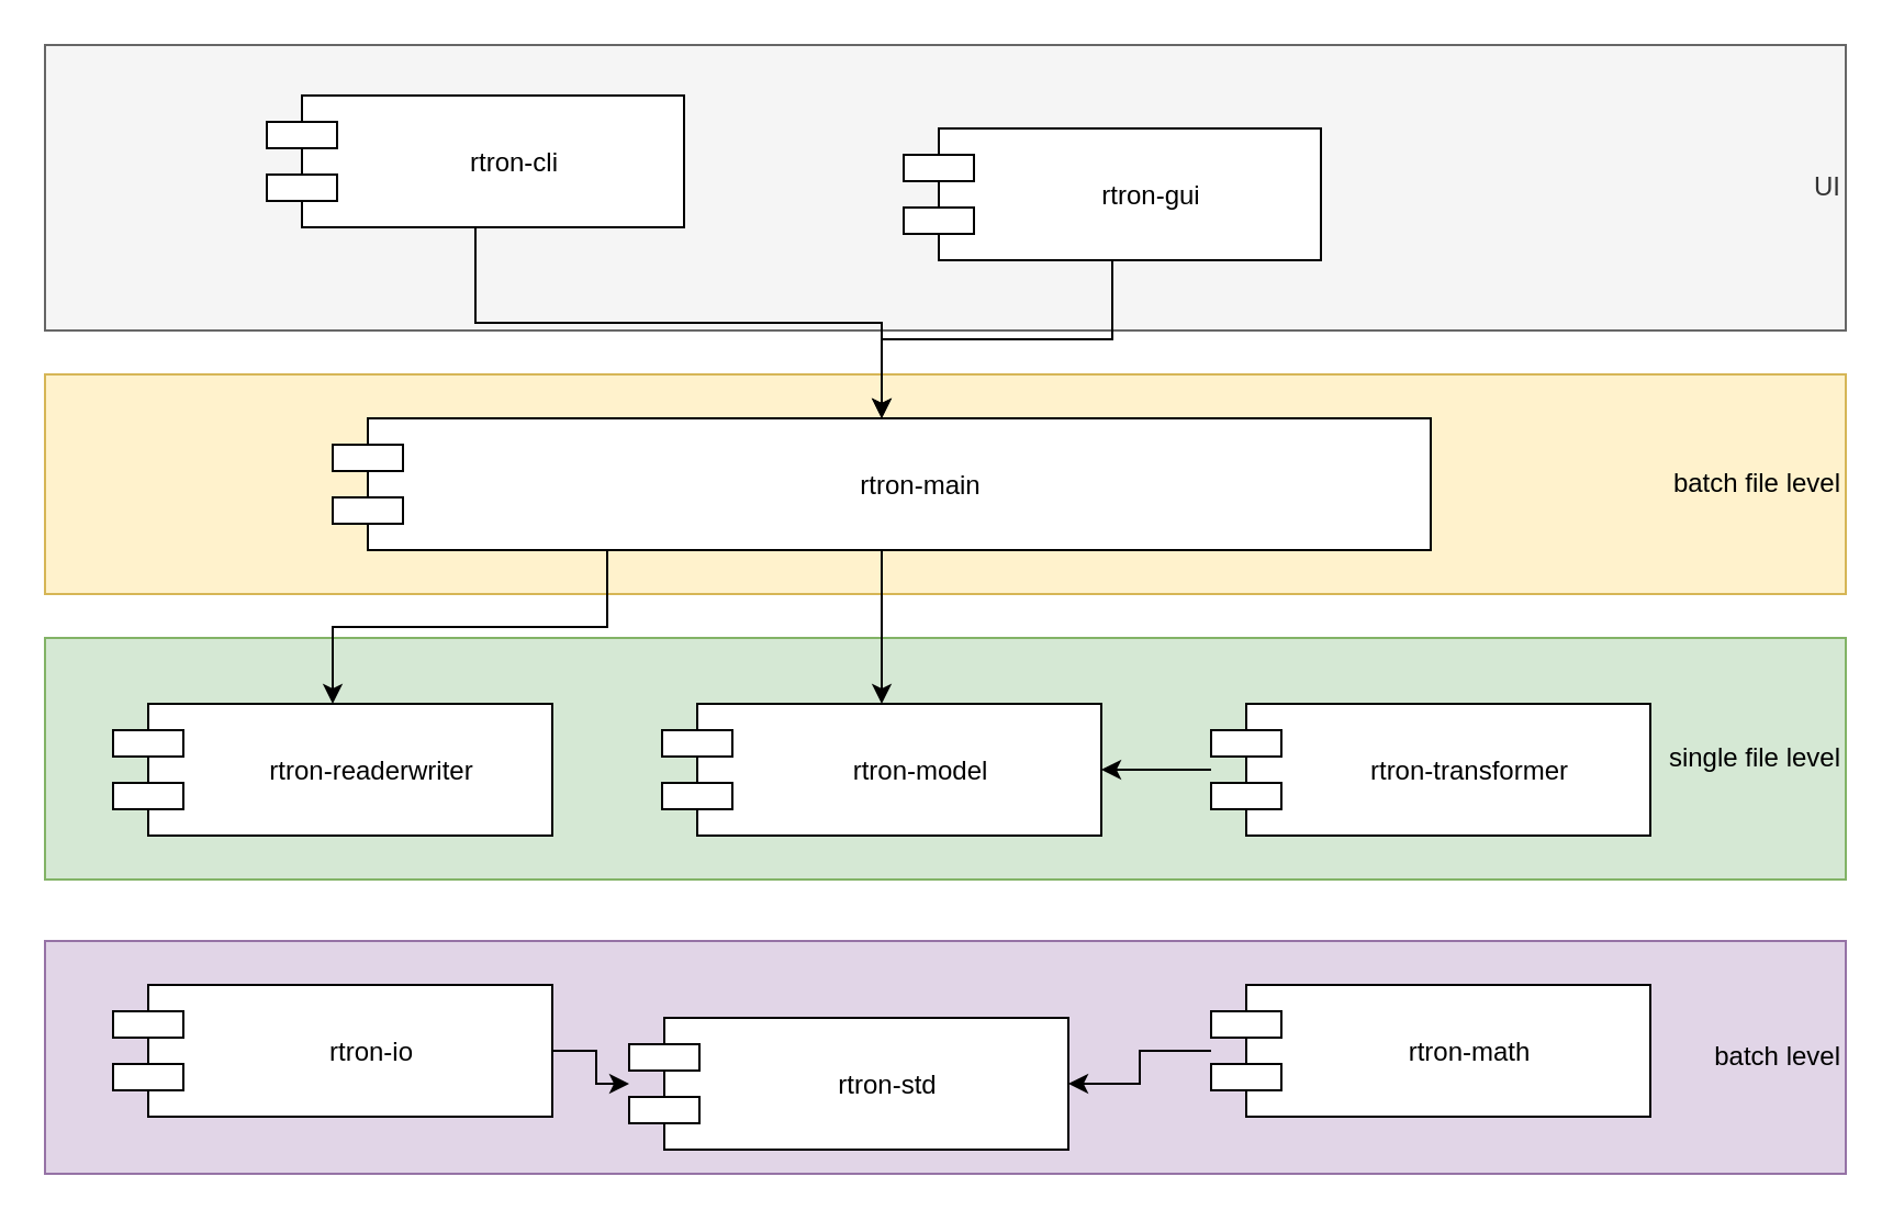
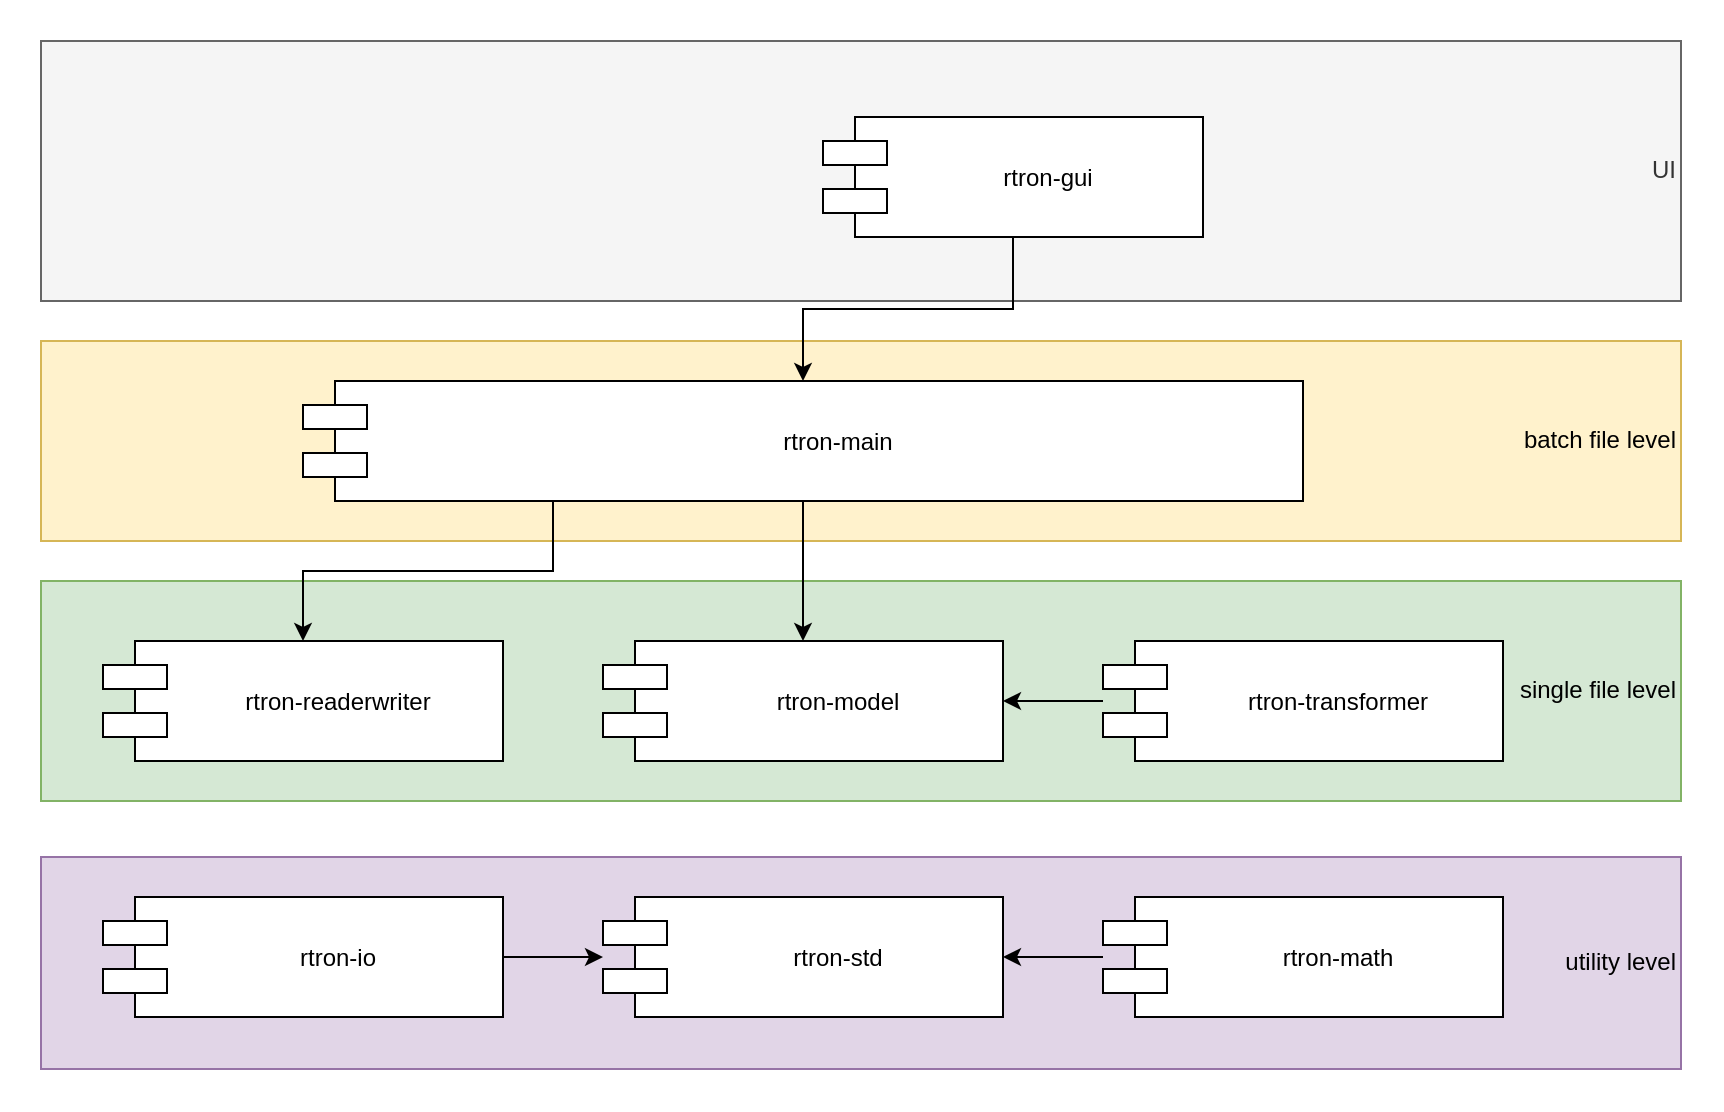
  <mxCell id="0" />
  <mxCell id="1" parent="0" />
- <mxCell id="2" value="batch level" style="rounded=0;whiteSpace=wrap;html=1;fillColor=#e1d5e7;strokeColor=#9673a6;align=right;" parent="1" vertex="1"><mxGeometry y="428" width="820" height="106" as="geometry" x="20" /></mxCell>
+ <mxCell id="2" value="utility level" style="rounded=0;whiteSpace=wrap;html=1;fillColor=#e1d5e7;strokeColor=#9673a6;align=right;" parent="1" vertex="1"><mxGeometry y="428" width="820" height="106" as="geometry" x="20" /></mxCell>
  <mxCell id="3" value="UI" style="rounded=0;whiteSpace=wrap;html=1;fillColor=#f5f5f5;strokeColor=#666666;align=right;fontColor=#333333;" parent="1" vertex="1"><mxGeometry width="820" height="130" as="geometry" x="20" y="20" /></mxCell>
  <mxCell id="4" value="batch file level" style="rounded=0;whiteSpace=wrap;html=1;fillColor=#fff2cc;strokeColor=#d6b656;align=right;" parent="1" vertex="1"><mxGeometry y="170" width="820" height="100" as="geometry" x="20" /></mxCell>
  <mxCell id="5" value="single file level" style="rounded=0;whiteSpace=wrap;html=1;fillColor=#d5e8d4;strokeColor=#82b366;align=right;" parent="1" vertex="1"><mxGeometry y="290" width="820" height="110" as="geometry" x="20" /></mxCell>
  <mxCell id="6" value="rtron-readerwriter" style="shape=component;align=center;spacingLeft=36;" parent="1" vertex="1"><mxGeometry x="51" y="320" width="200" height="60" as="geometry" /></mxCell>
  <mxCell id="7" value="rtron-model" style="shape=component;align=center;spacingLeft=36;fontStyle=0" parent="1" vertex="1"><mxGeometry x="301" y="320" width="200" height="60" as="geometry" /></mxCell>
  <mxCell id="8" style="edgeStyle=orthogonalEdgeStyle;rounded=0;orthogonalLoop=1;jettySize=auto;html=1;" edge="1" parent="1" source="9" target="14"><mxGeometry relative="1" as="geometry" /></mxCell>
  <mxCell id="9" value="rtron-math" style="shape=component;align=center;spacingLeft=36;" parent="1" vertex="1"><mxGeometry x="551" y="448" width="200" height="60" as="geometry" /></mxCell>
  <mxCell id="10" style="edgeStyle=orthogonalEdgeStyle;rounded=0;orthogonalLoop=1;jettySize=auto;html=1;" edge="1" parent="1" source="11" target="14"><mxGeometry relative="1" as="geometry" /></mxCell>
  <mxCell id="11" value="rtron-io" style="shape=component;align=center;spacingLeft=36;" parent="1" vertex="1"><mxGeometry x="51" y="448" width="200" height="60" as="geometry" /></mxCell>
  <mxCell id="12" style="edgeStyle=orthogonalEdgeStyle;rounded=0;orthogonalLoop=1;jettySize=auto;html=1;exitX=0.25;exitY=1;exitDx=0;exitDy=0;" edge="1" parent="1" source="13" target="6"><mxGeometry relative="1" as="geometry" /></mxCell>
  <mxCell id="13" value="rtron-main" style="shape=component;align=center;spacingLeft=36;" parent="1" vertex="1"><mxGeometry x="151" y="190" width="500" height="60" as="geometry" /></mxCell>
- <mxCell id="14" value="rtron-std" style="shape=component;align=center;spacingLeft=36;" parent="1" vertex="1"><mxGeometry x="286" y="463" width="200" height="60" as="geometry" /></mxCell>
- <mxCell id="15" style="edgeStyle=orthogonalEdgeStyle;rounded=0;orthogonalLoop=1;jettySize=auto;html=1;" edge="1" parent="1" source="16" target="13"><mxGeometry relative="1" as="geometry" /></mxCell>
- <mxCell id="16" value="rtron-cli" style="shape=component;align=center;spacingLeft=36;" parent="1" vertex="1"><mxGeometry x="121" y="43" width="190" height="60" as="geometry" /></mxCell>
+ <mxCell id="14" value="rtron-std" style="shape=component;align=center;spacingLeft=36;" parent="1" vertex="1"><mxGeometry x="301" y="448" width="200" height="60" as="geometry" /></mxCell>
  <mxCell id="17" style="edgeStyle=orthogonalEdgeStyle;rounded=0;orthogonalLoop=1;jettySize=auto;html=1;" edge="1" parent="1" source="18" target="13"><mxGeometry relative="1" as="geometry" /></mxCell>
  <mxCell id="18" value="rtron-gui" style="shape=component;align=center;spacingLeft=36;" parent="1" vertex="1"><mxGeometry x="411" y="58" width="190" height="60" as="geometry" /></mxCell>
  <mxCell id="19" style="edgeStyle=orthogonalEdgeStyle;rounded=0;orthogonalLoop=1;jettySize=auto;html=1;" edge="1" parent="1" source="20" target="7"><mxGeometry relative="1" as="geometry" /></mxCell>
  <mxCell id="20" value="rtron-transformer" style="shape=component;align=center;spacingLeft=36;" parent="1" vertex="1"><mxGeometry x="551" y="320" width="200" height="60" as="geometry" /></mxCell>
  <mxCell id="21" style="edgeStyle=orthogonalEdgeStyle;rounded=0;orthogonalLoop=1;jettySize=auto;html=1;" edge="1" parent="1" source="13" target="7"><mxGeometry relative="1" as="geometry"><mxPoint x="286" y="250" as="sourcePoint" /><mxPoint x="231" y="441" as="targetPoint" /></mxGeometry></mxCell>
